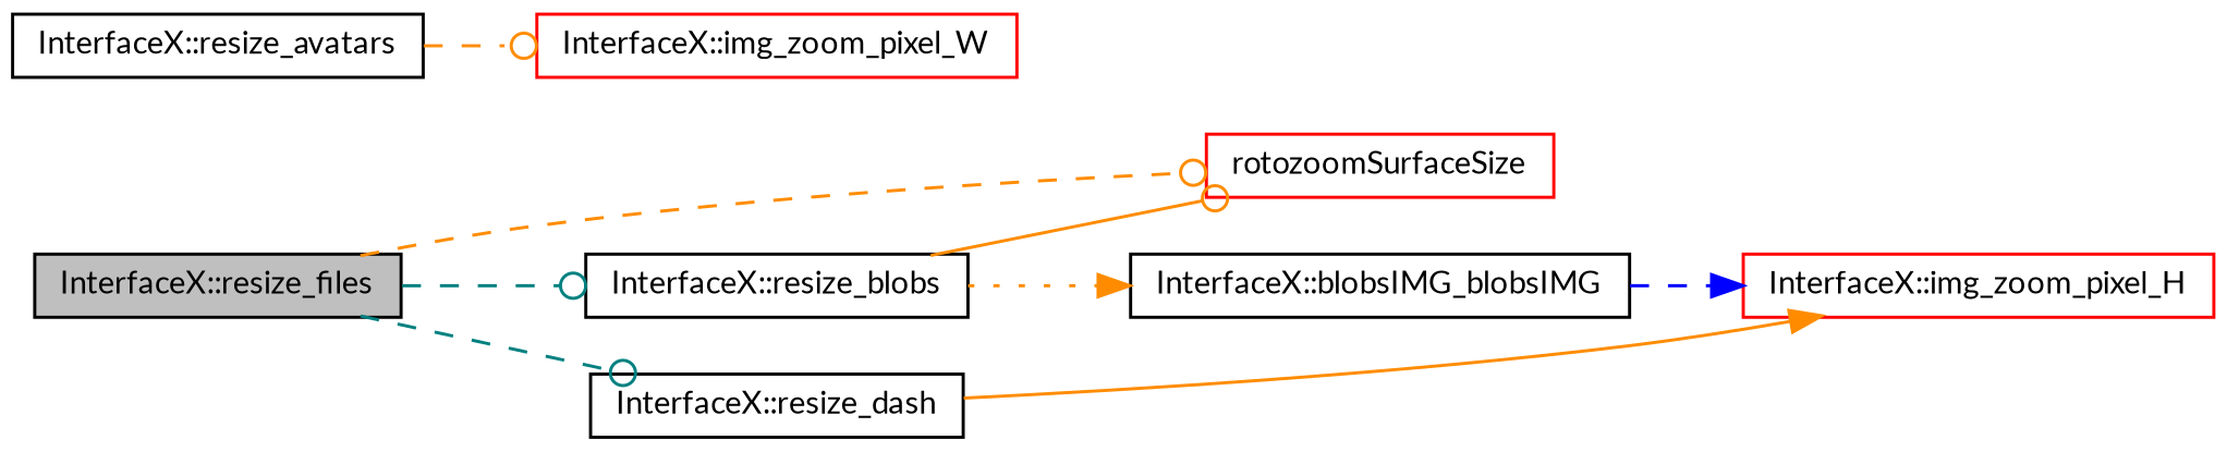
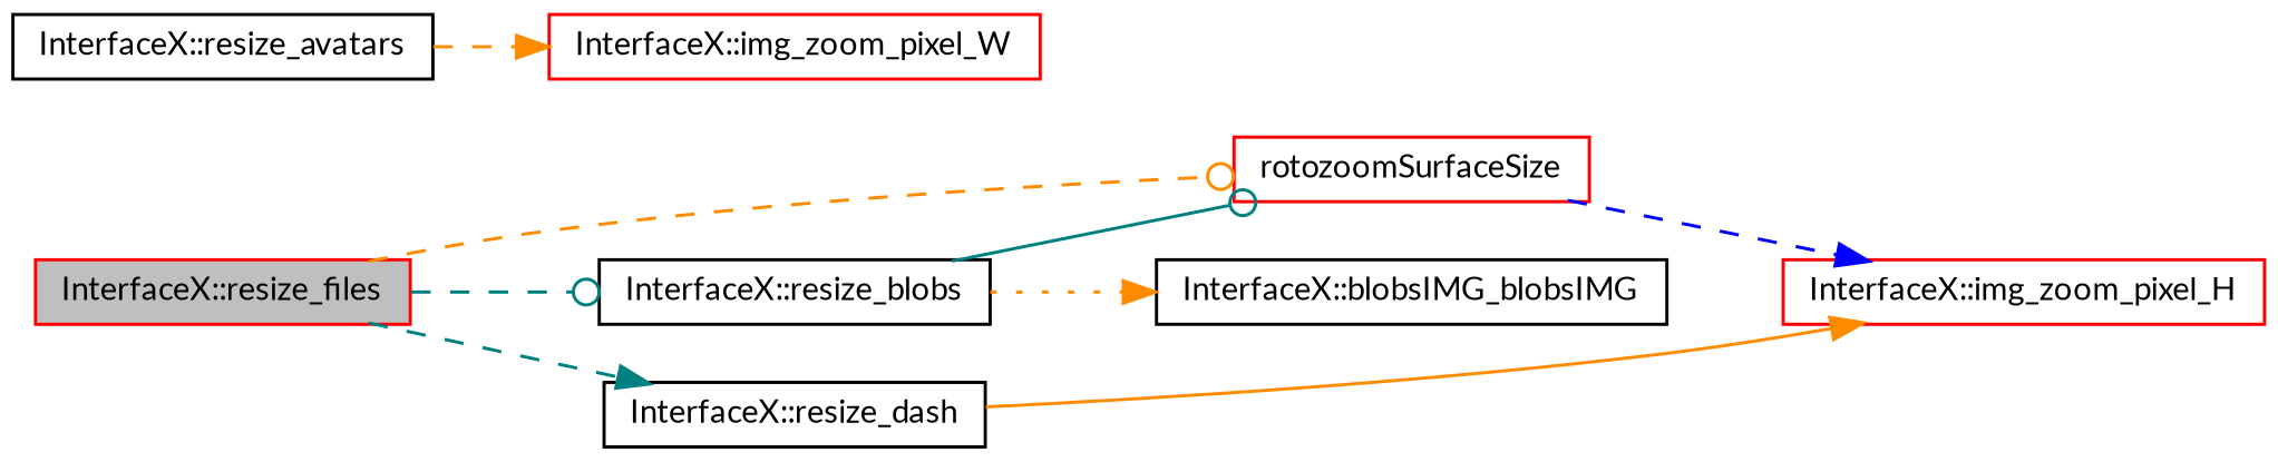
  digraph {
    fontname=Lato
    rankdir=LR
    node [color=black fontname=Lato fontsize=10 shape=record]
    edge [arrowhead=odot color=darkorange fontname=Lato fontsize=10 labelfontname=Helvetica labelfontsize=10 style=dashed]
-   n1 [fillcolor=grey75 fontcolor=black height=0.2 label="InterfaceX::resize_files" style=filled width=0.4]
+   n1 [color=red fillcolor=grey75 fontcolor=black height=0.2 label="InterfaceX::resize_files" style=filled width=0.4]
    n2 [height=0.2 label="InterfaceX::resize_blobs" width=0.4]
    n3 [height=0.2 label="InterfaceX::resize_dash" width=0.4]
    n4 [color=red height=0.2 label=rotozoomSurfaceSize width=0.4]
    n5 [height=0.2 label="InterfaceX::resize_avatars" width=0.4]
    n6 [color=red height=0.2 label="InterfaceX::img_zoom_pixel_W" width=0.4]
    n7 [height=0.2 label="InterfaceX::blobsIMG_blobsIMG" width=0.4]
    n8 [color=red height=0.2 label="InterfaceX::img_zoom_pixel_H" width=0.4]
    n1 -> n2 [color=teal]
-   n1 -> n3 [color=teal]
+   n1 -> n3 [arrowhead=normal color=teal]
    n1 -> n4
-   n2 -> n4 [style=solid]
+   n2 -> n4 [color=teal style=solid]
    n2 -> n7 [arrowhead=normal style=dotted]
    n3 -> n8 [arrowhead=normal style=solid]
-   n5 -> n6
-   n7 -> n8 [arrowhead=normal color=blue]
+   n5 -> n6 [arrowhead=normal]
+   n4 -> n8 [arrowhead=normal color=blue]
  }
